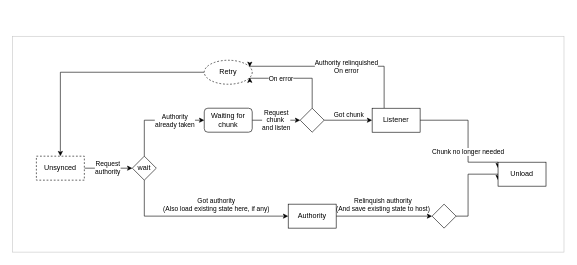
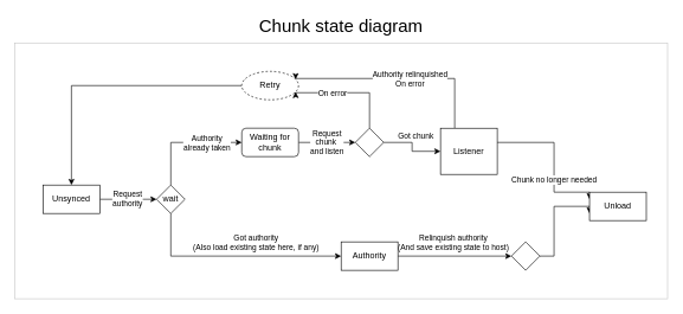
  <mxCell id="0" />
  <mxCell id="1" parent="0" />
  <mxCell id="2" style="edgeStyle=orthogonalEdgeStyle;rounded=0;orthogonalLoop=1;jettySize=auto;html=1;entryX=0;entryY=0.5;entryDx=0;entryDy=0;" edge="1" parent="1" source="4"><mxGeometry relative="1" as="geometry"><mxPoint x="220" y="280" as="targetPoint" /></mxGeometry></mxCell>
  <mxCell id="3" value="Request&lt;div&gt;authority&lt;/div&gt;" style="edgeLabel;html=1;align=center;verticalAlign=middle;resizable=0;points=[];" vertex="1" connectable="0" parent="2"><mxGeometry x="-0.064" y="1" relative="1" as="geometry"><mxPoint as="offset" /></mxGeometry></mxCell>
- <mxCell id="4" value="Unsynced" style="rounded=0;whiteSpace=wrap;html=1;dashed=1;" vertex="1" parent="1"><mxGeometry x="60" y="260" width="80" height="40" as="geometry" /></mxCell>
+ <mxCell id="4" value="Unsynced" style="rounded=0;whiteSpace=wrap;html=1;" vertex="1" parent="1"><mxGeometry x="60" y="260" width="80" height="40" as="geometry" /></mxCell>
+ <mxCell id="5" value="Chunk state diagram" style="text;html=1;align=center;verticalAlign=middle;whiteSpace=wrap;rounded=0;fontSize=25;" vertex="1" parent="1"><mxGeometry x="360" y="20" width="240" height="30" as="geometry" /></mxCell>
  <mxCell id="6" style="edgeStyle=orthogonalEdgeStyle;rounded=0;orthogonalLoop=1;jettySize=auto;html=1;entryX=0;entryY=0.5;entryDx=0;entryDy=0;" edge="1" parent="1" source="10" target="13"><mxGeometry relative="1" as="geometry"><Array as="points"><mxPoint x="240" y="200" /></Array></mxGeometry></mxCell>
  <mxCell id="7" value="Authority&lt;div&gt;already taken&lt;/div&gt;" style="edgeLabel;html=1;align=center;verticalAlign=middle;resizable=0;points=[];" vertex="1" connectable="0" parent="6"><mxGeometry x="0.235" y="1" relative="1" as="geometry"><mxPoint x="11" y="1" as="offset" /></mxGeometry></mxCell>
  <mxCell id="8" style="edgeStyle=orthogonalEdgeStyle;rounded=0;orthogonalLoop=1;jettySize=auto;html=1;entryX=0;entryY=0.5;entryDx=0;entryDy=0;" edge="1" parent="1" source="10" target="16"><mxGeometry relative="1" as="geometry"><mxPoint x="340" y="360" as="targetPoint" /><Array as="points"><mxPoint x="240" y="360" /></Array></mxGeometry></mxCell>
  <mxCell id="9" value="Got authority&lt;br&gt;(Also load existing state here, if any)" style="edgeLabel;html=1;align=center;verticalAlign=middle;resizable=0;points=[];" vertex="1" connectable="0" parent="8"><mxGeometry x="0.063" y="2" relative="1" as="geometry"><mxPoint x="20" y="-18" as="offset" /></mxGeometry></mxCell>
  <mxCell id="10" value="wait" style="rhombus;whiteSpace=wrap;html=1;" vertex="1" parent="1"><mxGeometry x="220" y="260" width="40" height="40" as="geometry" /></mxCell>
  <mxCell id="11" style="edgeStyle=orthogonalEdgeStyle;rounded=0;orthogonalLoop=1;jettySize=auto;html=1;" edge="1" parent="1" source="13"><mxGeometry relative="1" as="geometry"><mxPoint x="500" y="200" as="targetPoint" /></mxGeometry></mxCell>
  <mxCell id="12" value="Request&lt;div&gt;chunk&amp;nbsp;&lt;/div&gt;&lt;div&gt;and listen&lt;/div&gt;" style="edgeLabel;html=1;align=center;verticalAlign=middle;resizable=0;points=[];" vertex="1" connectable="0" parent="11"><mxGeometry x="-0.036" y="1" relative="1" as="geometry"><mxPoint as="offset" /></mxGeometry></mxCell>
  <mxCell id="13" value="Waiting for chunk" style="whiteSpace=wrap;html=1;rounded=1;" vertex="1" parent="1"><mxGeometry x="340" y="180" width="80" height="40" as="geometry" /></mxCell>
  <mxCell id="14" style="edgeStyle=orthogonalEdgeStyle;rounded=0;orthogonalLoop=1;jettySize=auto;html=1;entryX=0;entryY=0.5;entryDx=0;entryDy=0;" edge="1" parent="1" source="16" target="29"><mxGeometry relative="1" as="geometry" /></mxCell>
  <mxCell id="15" value="Relinquish authority&lt;div&gt;(And save existing state to host)&lt;/div&gt;" style="edgeLabel;html=1;align=center;verticalAlign=middle;resizable=0;points=[];" vertex="1" connectable="0" parent="14"><mxGeometry x="-0.271" y="-1" relative="1" as="geometry"><mxPoint x="19" y="-21" as="offset" /></mxGeometry></mxCell>
  <mxCell id="16" value="Authority" style="rounded=0;whiteSpace=wrap;html=1;" vertex="1" parent="1"><mxGeometry x="480" y="340" width="80" height="40" as="geometry" /></mxCell>
  <mxCell id="17" style="edgeStyle=orthogonalEdgeStyle;rounded=0;orthogonalLoop=1;jettySize=auto;html=1;entryX=0;entryY=0.5;entryDx=0;entryDy=0;" edge="1" parent="1" source="21" target="25"><mxGeometry relative="1" as="geometry" /></mxCell>
  <mxCell id="18" value="Got chunk" style="edgeLabel;html=1;align=center;verticalAlign=middle;resizable=0;points=[];" vertex="1" connectable="0" parent="17"><mxGeometry x="-0.383" y="1" relative="1" as="geometry"><mxPoint x="15" y="-9" as="offset" /></mxGeometry></mxCell>
  <mxCell id="19" style="edgeStyle=orthogonalEdgeStyle;rounded=0;orthogonalLoop=1;jettySize=auto;html=1;entryX=1;entryY=0.75;entryDx=0;entryDy=0;" edge="1" parent="1" source="21" target="27"><mxGeometry relative="1" as="geometry"><Array as="points"><mxPoint x="520" y="130" /></Array></mxGeometry></mxCell>
  <mxCell id="20" value="On error" style="edgeLabel;html=1;align=center;verticalAlign=middle;resizable=0;points=[];" vertex="1" connectable="0" parent="19"><mxGeometry x="0.435" y="1" relative="1" as="geometry"><mxPoint x="8" y="-1" as="offset" /></mxGeometry></mxCell>
  <mxCell id="21" value="" style="rhombus;whiteSpace=wrap;html=1;" vertex="1" parent="1"><mxGeometry x="500" y="180" width="40" height="40" as="geometry" /></mxCell>
  <mxCell id="22" style="edgeStyle=orthogonalEdgeStyle;rounded=0;orthogonalLoop=1;jettySize=auto;html=1;entryX=1;entryY=0.25;entryDx=0;entryDy=0;" edge="1" parent="1" source="25" target="27"><mxGeometry relative="1" as="geometry"><Array as="points"><mxPoint x="640" y="110" /></Array></mxGeometry></mxCell>
  <mxCell id="23" value="Authority relinquished&lt;div&gt;On error&lt;/div&gt;" style="edgeLabel;html=1;align=center;verticalAlign=middle;resizable=0;points=[];" vertex="1" connectable="0" parent="22"><mxGeometry x="0.618" y="2" relative="1" as="geometry"><mxPoint x="105" y="-2" as="offset" /></mxGeometry></mxCell>
  <mxCell id="24" value="&lt;span style=&quot;color: rgb(0, 0, 0); font-family: Helvetica; font-size: 11px; font-style: normal; font-variant-ligatures: normal; font-variant-caps: normal; font-weight: 400; letter-spacing: normal; orphans: 2; text-align: center; text-indent: 0px; text-transform: none; widows: 2; word-spacing: 0px; -webkit-text-stroke-width: 0px; white-space: nowrap; background-color: rgb(255, 255, 255); text-decoration-thickness: initial; text-decoration-style: initial; text-decoration-color: initial; display: inline !important; float: none;&quot;&gt;Chunk no longer needed&lt;/span&gt;" style="edgeStyle=orthogonalEdgeStyle;rounded=0;orthogonalLoop=1;jettySize=auto;html=1;entryX=0;entryY=0.25;entryDx=0;entryDy=0;" edge="1" parent="1" source="25" target="30"><mxGeometry x="0.263" relative="1" as="geometry"><Array as="points"><mxPoint x="780" y="200" /><mxPoint x="780" y="270" /></Array><mxPoint as="offset" /></mxGeometry></mxCell>
- <mxCell id="25" value="Listener" style="rounded=0;whiteSpace=wrap;html=1;" vertex="1" parent="1"><mxGeometry x="620" y="180" width="80" height="40" as="geometry" /></mxCell>
+ <mxCell id="25" value="Listener" style="rounded=0;whiteSpace=wrap;html=1;" vertex="1" parent="1"><mxGeometry x="620" y="180" width="80" height="65" as="geometry" /></mxCell>
  <mxCell id="26" style="edgeStyle=orthogonalEdgeStyle;rounded=0;orthogonalLoop=1;jettySize=auto;html=1;entryX=0.5;entryY=0;entryDx=0;entryDy=0;" edge="1" parent="1" source="27" target="4"><mxGeometry relative="1" as="geometry" /></mxCell>
  <mxCell id="27" value="Retry" style="ellipse;whiteSpace=wrap;html=1;shadow=0;glass=0;dashed=1;" vertex="1" parent="1"><mxGeometry x="340" y="100" width="80" height="40" as="geometry" /></mxCell>
  <mxCell id="28" style="edgeStyle=orthogonalEdgeStyle;rounded=0;orthogonalLoop=1;jettySize=auto;html=1;entryX=0;entryY=0.75;entryDx=0;entryDy=0;" edge="1" parent="1" source="29" target="30"><mxGeometry relative="1" as="geometry"><Array as="points"><mxPoint x="780" y="360" /><mxPoint x="780" y="290" /></Array></mxGeometry></mxCell>
  <mxCell id="29" value="" style="rhombus;whiteSpace=wrap;html=1;" vertex="1" parent="1"><mxGeometry x="720" y="340" width="40" height="40" as="geometry" /></mxCell>
  <mxCell id="30" value="Unload" style="rounded=0;whiteSpace=wrap;html=1;" vertex="1" parent="1"><mxGeometry x="830" y="270" width="80" height="40" as="geometry" /></mxCell>
  <mxCell id="31" value="" style="rounded=0;whiteSpace=wrap;html=1;fillColor=none;strokeColor=#C7C7C7;" vertex="1" parent="1"><mxGeometry y="60" width="920" height="360" as="geometry" x="20" /></mxCell>
